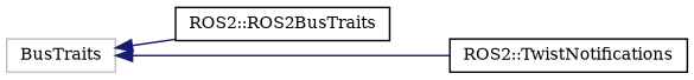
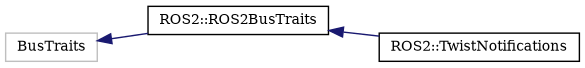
  digraph {
    fontname="DejaVu Serif"
    rankdir=LR
    node [color=black fillcolor=white fontname="DejaVu Serif" fontsize=10 shape=record style=filled]
    edge [color=midnightblue dir=back fontname="DejaVu Serif" fontsize=10 labelfontname=Helvetica labelfontsize=10 style=solid]
    n1 [color=grey75 height=0.2 label=BusTraits width=0.4]
    n2 [height=0.2 label="ROS2::ROS2BusTraits" width=0.4]
    n3 [height=0.2 label="ROS2::TwistNotifications" width=0.4]
    n1 -> n2
-   n1 -> n3
+   n2 -> n3
  }
